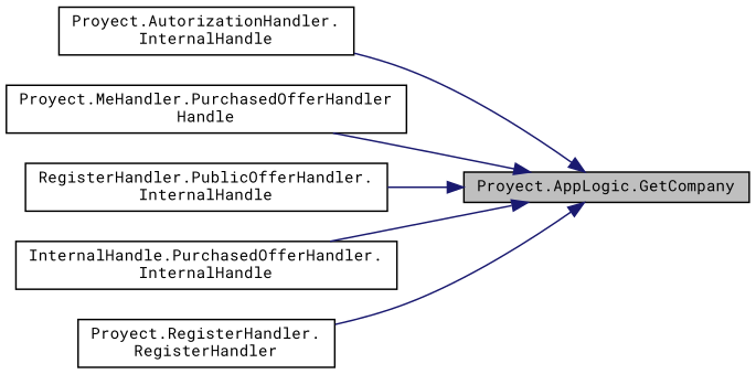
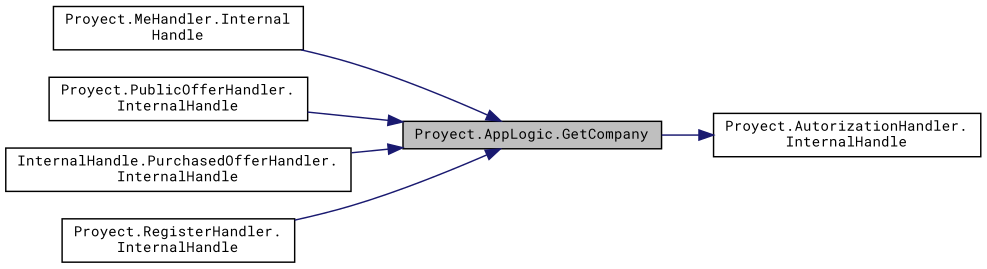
  digraph {
    fontname="Roboto Mono"
    rankdir=RL
    node [color=black fillcolor=white fontname="Roboto Mono" fontsize=10 shape=record style=filled]
    edge [color=midnightblue dir=back fontname="Roboto Mono" fontsize=10 labelfontname=Helvetica labelfontsize=10 style=solid]
    n1 [fillcolor=grey75 fontcolor=black height=0.2 label="Proyect.AppLogic.GetCompany" width=0.4]
    n2 [height=0.2 label="Proyect.AutorizationHandler.\lInternalHandle" width=0.4]
-   n3 [height=0.2 label="Proyect.MeHandler.PurchasedOfferHandler\lHandle" width=0.4]
-   n4 [height=0.2 label="RegisterHandler.PublicOfferHandler.\lInternalHandle" width=0.4]
+   n3 [height=0.2 label="Proyect.MeHandler.Internal\lHandle" width=0.4]
+   n4 [height=0.2 label="Proyect.PublicOfferHandler.\lInternalHandle" width=0.4]
    n5 [height=0.2 label="InternalHandle.PurchasedOfferHandler.\lInternalHandle" width=0.4]
-   n6 [height=0.2 label="Proyect.RegisterHandler.\lRegisterHandler" width=0.4]
-   n1 -> n2
+   n6 [height=0.2 label="Proyect.RegisterHandler.\lInternalHandle" width=0.4]
+   n2 -> n1
    n1 -> n3
    n1 -> n4
    n1 -> n5
    n1 -> n6
  }
